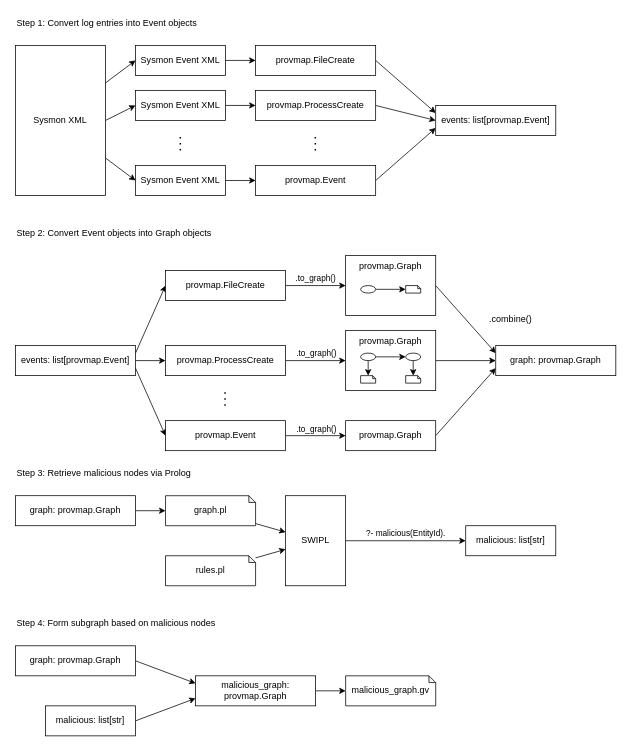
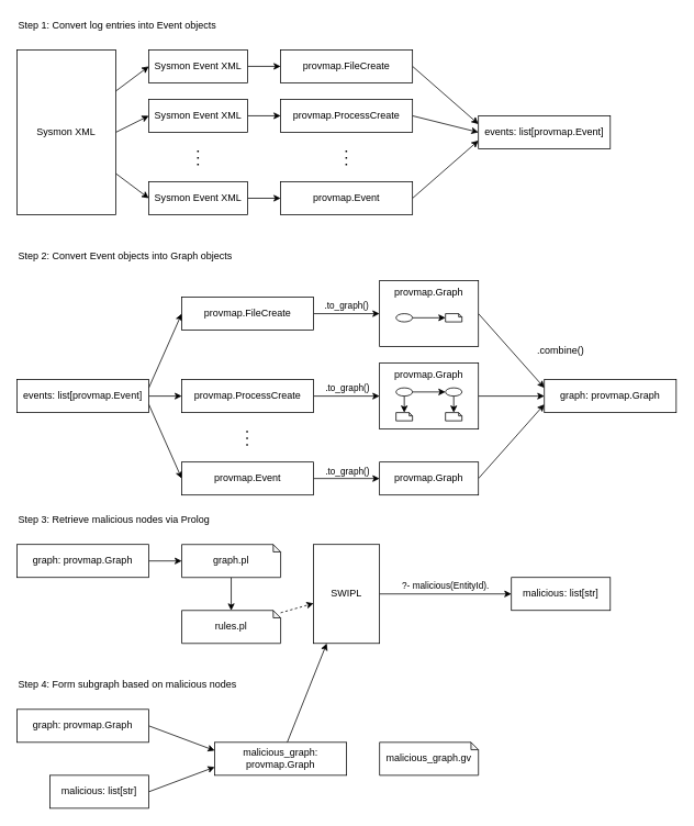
  <mxCell id="0" />
  <mxCell id="1" parent="0" />
  <mxCell id="2" value="Step 1: Convert log entries into Event objects" style="text;html=1;align=left;verticalAlign=middle;whiteSpace=wrap;rounded=0;" parent="1" vertex="1"><mxGeometry x="20" y="20" width="280" height="20" as="geometry" /></mxCell>
  <mxCell id="3" style="edgeStyle=none;html=1;exitX=1;exitY=0.5;exitDx=0;exitDy=0;entryX=0;entryY=0.5;entryDx=0;entryDy=0;" parent="1" source="5" target="9" edge="1"><mxGeometry relative="1" as="geometry" /></mxCell>
  <mxCell id="4" style="edgeStyle=none;html=1;exitX=1;exitY=0.75;exitDx=0;exitDy=0;entryX=0;entryY=0.5;entryDx=0;entryDy=0;" parent="1" source="5" target="11" edge="1"><mxGeometry relative="1" as="geometry" /></mxCell>
  <mxCell id="5" value="Sysmon XML" style="rounded=0;whiteSpace=wrap;html=1;" parent="1" vertex="1"><mxGeometry x="20" y="60" width="120" height="200" as="geometry" /></mxCell>
  <mxCell id="6" style="edgeStyle=none;html=1;exitX=1;exitY=0.5;exitDx=0;exitDy=0;entryX=0;entryY=0.5;entryDx=0;entryDy=0;" parent="1" source="7" target="14" edge="1"><mxGeometry relative="1" as="geometry" /></mxCell>
  <mxCell id="7" value="Sysmon Event XML" style="rounded=0;whiteSpace=wrap;html=1;" parent="1" vertex="1"><mxGeometry x="180" y="60" width="120" height="40" as="geometry" /></mxCell>
  <mxCell id="8" value="" style="edgeStyle=none;html=1;" parent="1" source="9" target="16" edge="1"><mxGeometry relative="1" as="geometry" /></mxCell>
  <mxCell id="9" value="Sysmon Event XML" style="rounded=0;whiteSpace=wrap;html=1;" parent="1" vertex="1"><mxGeometry x="180" y="120" width="120" height="40" as="geometry" /></mxCell>
  <mxCell id="10" value="" style="edgeStyle=none;html=1;" parent="1" source="11" target="18" edge="1"><mxGeometry relative="1" as="geometry" /></mxCell>
  <mxCell id="11" value="Sysmon Event XML" style="rounded=0;whiteSpace=wrap;html=1;" parent="1" vertex="1"><mxGeometry x="180" y="220" width="120" height="40" as="geometry" /></mxCell>
  <mxCell id="12" value="" style="endArrow=none;dashed=1;html=1;dashPattern=1 3;strokeWidth=2;" parent="1" edge="1"><mxGeometry width="50" height="50" relative="1" as="geometry"><mxPoint x="239.71" y="200" as="sourcePoint" /><mxPoint x="239.71" y="180" as="targetPoint" /></mxGeometry></mxCell>
  <mxCell id="13" style="edgeStyle=none;html=1;exitX=1;exitY=0.5;exitDx=0;exitDy=0;entryX=0;entryY=0.25;entryDx=0;entryDy=0;" parent="1" source="14" target="20" edge="1"><mxGeometry relative="1" as="geometry" /></mxCell>
  <mxCell id="14" value="provmap.FileCreate" style="rounded=0;whiteSpace=wrap;html=1;" parent="1" vertex="1"><mxGeometry x="340" y="60" width="160" height="40" as="geometry" /></mxCell>
  <mxCell id="15" style="edgeStyle=none;html=1;exitX=1;exitY=0.5;exitDx=0;exitDy=0;entryX=0;entryY=0.5;entryDx=0;entryDy=0;" parent="1" source="16" target="20" edge="1"><mxGeometry relative="1" as="geometry" /></mxCell>
  <mxCell id="16" value="provmap.ProcessCreate" style="rounded=0;whiteSpace=wrap;html=1;" parent="1" vertex="1"><mxGeometry x="340" y="120" width="160" height="40" as="geometry" /></mxCell>
  <mxCell id="17" style="edgeStyle=none;html=1;exitX=1;exitY=0.5;exitDx=0;exitDy=0;entryX=0;entryY=0.75;entryDx=0;entryDy=0;" parent="1" source="18" target="20" edge="1"><mxGeometry relative="1" as="geometry" /></mxCell>
  <mxCell id="18" value="provmap.Event" style="rounded=0;whiteSpace=wrap;html=1;" parent="1" vertex="1"><mxGeometry x="340" y="220" width="160" height="40" as="geometry" /></mxCell>
  <mxCell id="19" value="" style="endArrow=classic;html=1;entryX=0;entryY=0.5;entryDx=0;entryDy=0;exitX=1;exitY=0.25;exitDx=0;exitDy=0;" parent="1" source="5" target="7" edge="1"><mxGeometry width="50" height="50" relative="1" as="geometry"><mxPoint x="150" y="80" as="sourcePoint" /><mxPoint x="160" y="110" as="targetPoint" /></mxGeometry></mxCell>
  <mxCell id="20" value="events: list[provmap.Event]" style="rounded=0;whiteSpace=wrap;html=1;" parent="1" vertex="1"><mxGeometry x="580" y="140" width="160" height="40" as="geometry" /></mxCell>
  <mxCell id="21" style="edgeStyle=none;html=1;exitX=1;exitY=0.25;exitDx=0;exitDy=0;entryX=0;entryY=0.5;entryDx=0;entryDy=0;" parent="1" source="24" target="26" edge="1"><mxGeometry relative="1" as="geometry" /></mxCell>
  <mxCell id="22" style="edgeStyle=none;html=1;exitX=1;exitY=0.5;exitDx=0;exitDy=0;entryX=0;entryY=0.5;entryDx=0;entryDy=0;" parent="1" source="24" target="29" edge="1"><mxGeometry relative="1" as="geometry" /></mxCell>
  <mxCell id="23" style="edgeStyle=none;html=1;exitX=1;exitY=0.75;exitDx=0;exitDy=0;entryX=0;entryY=0.5;entryDx=0;entryDy=0;" parent="1" source="24" target="40" edge="1"><mxGeometry relative="1" as="geometry" /></mxCell>
  <mxCell id="24" value="events: list[provmap.Event]" style="rounded=0;whiteSpace=wrap;html=1;" parent="1" vertex="1"><mxGeometry x="20" y="460" width="160" height="40" as="geometry" /></mxCell>
  <mxCell id="25" value=".to_graph()" style="edgeStyle=none;html=1;exitX=1;exitY=0.5;exitDx=0;exitDy=0;entryX=0;entryY=0.5;entryDx=0;entryDy=0;" parent="1" source="26" target="32" edge="1"><mxGeometry y="10" relative="1" as="geometry"><mxPoint as="offset" /></mxGeometry></mxCell>
  <mxCell id="26" value="provmap.FileCreate" style="rounded=0;whiteSpace=wrap;html=1;" parent="1" vertex="1"><mxGeometry x="220" y="360" width="160" height="40" as="geometry" /></mxCell>
  <mxCell id="27" style="edgeStyle=none;html=1;exitX=1;exitY=0.5;exitDx=0;exitDy=0;entryX=0;entryY=0.5;entryDx=0;entryDy=0;" parent="1" source="29" target="34" edge="1"><mxGeometry relative="1" as="geometry" /></mxCell>
  <mxCell id="28" value="&lt;span style=&quot;color: rgb(0, 0, 0);&quot;&gt;.to_graph()&lt;/span&gt;" style="edgeLabel;html=1;align=center;verticalAlign=middle;resizable=0;points=[];" parent="27" vertex="1" connectable="0"><mxGeometry x="-0.043" y="2" relative="1" as="geometry"><mxPoint x="2" y="-8" as="offset" /></mxGeometry></mxCell>
  <mxCell id="29" value="provmap.ProcessCreate" style="rounded=0;whiteSpace=wrap;html=1;" parent="1" vertex="1"><mxGeometry x="220" y="460" width="160" height="40" as="geometry" /></mxCell>
  <mxCell id="30" value="" style="endArrow=none;dashed=1;html=1;dashPattern=1 3;strokeWidth=2;" parent="1" edge="1"><mxGeometry width="50" height="50" relative="1" as="geometry"><mxPoint x="419.66" y="200" as="sourcePoint" /><mxPoint x="419.66" y="180" as="targetPoint" /></mxGeometry></mxCell>
  <mxCell id="31" style="edgeStyle=none;html=1;exitX=1;exitY=0.5;exitDx=0;exitDy=0;entryX=0;entryY=0.25;entryDx=0;entryDy=0;" parent="1" source="32" target="48" edge="1"><mxGeometry relative="1" as="geometry" /></mxCell>
  <mxCell id="32" value="provmap.Graph" style="rounded=0;whiteSpace=wrap;html=1;verticalAlign=top;" parent="1" vertex="1"><mxGeometry x="460" y="340" width="120" height="80" as="geometry" /></mxCell>
  <mxCell id="33" value="" style="edgeStyle=none;html=1;" parent="1" source="34" target="48" edge="1"><mxGeometry relative="1" as="geometry" /></mxCell>
  <mxCell id="34" value="provmap.Graph" style="rounded=0;whiteSpace=wrap;html=1;verticalAlign=top;" parent="1" vertex="1"><mxGeometry x="460" y="440" width="120" height="80" as="geometry" /></mxCell>
  <mxCell id="35" style="edgeStyle=none;html=1;exitX=1;exitY=0.5;exitDx=0;exitDy=0;entryX=0;entryY=0.5;entryDx=0;entryDy=0;" parent="1" source="36" target="44" edge="1"><mxGeometry relative="1" as="geometry" /></mxCell>
  <mxCell id="36" value="" style="ellipse;whiteSpace=wrap;html=1;" parent="1" vertex="1"><mxGeometry x="480" y="470" width="20" height="10" as="geometry" /></mxCell>
  <mxCell id="37" value="" style="endArrow=none;dashed=1;html=1;dashPattern=1 3;strokeWidth=2;" parent="1" edge="1"><mxGeometry width="50" height="50" relative="1" as="geometry"><mxPoint x="299.31" y="540" as="sourcePoint" /><mxPoint x="299.31" y="520" as="targetPoint" /></mxGeometry></mxCell>
  <mxCell id="38" style="edgeStyle=none;html=1;exitX=1;exitY=0.5;exitDx=0;exitDy=0;entryX=0;entryY=0.5;entryDx=0;entryDy=0;" parent="1" source="40" target="42" edge="1"><mxGeometry relative="1" as="geometry" /></mxCell>
  <mxCell id="39" value="&lt;span style=&quot;color: rgb(0, 0, 0);&quot;&gt;.to_graph()&lt;/span&gt;" style="edgeLabel;html=1;align=center;verticalAlign=middle;resizable=0;points=[];" parent="38" vertex="1" connectable="0"><mxGeometry x="-0.008" y="1" relative="1" as="geometry"><mxPoint y="-9" as="offset" /></mxGeometry></mxCell>
  <mxCell id="40" value="provmap.Event" style="rounded=0;whiteSpace=wrap;html=1;" parent="1" vertex="1"><mxGeometry x="220" y="560" width="160" height="40" as="geometry" /></mxCell>
  <mxCell id="41" style="edgeStyle=none;html=1;exitX=1;exitY=0.5;exitDx=0;exitDy=0;entryX=0;entryY=0.75;entryDx=0;entryDy=0;" parent="1" source="42" target="48" edge="1"><mxGeometry relative="1" as="geometry" /></mxCell>
  <mxCell id="42" value="provmap.Graph" style="rounded=0;whiteSpace=wrap;html=1;verticalAlign=middle;" parent="1" vertex="1"><mxGeometry x="460" y="560" width="120" height="40" as="geometry" /></mxCell>
  <mxCell id="43" value="" style="shape=note;whiteSpace=wrap;html=1;backgroundOutline=1;darkOpacity=0.05;size=4;" parent="1" vertex="1"><mxGeometry x="480" y="500" width="20" height="10" as="geometry" /></mxCell>
  <mxCell id="44" value="" style="ellipse;whiteSpace=wrap;html=1;" parent="1" vertex="1"><mxGeometry x="540" y="470" width="20" height="10" as="geometry" /></mxCell>
  <mxCell id="45" value="" style="shape=note;whiteSpace=wrap;html=1;backgroundOutline=1;darkOpacity=0.05;size=4;" parent="1" vertex="1"><mxGeometry x="540" y="500" width="20" height="10" as="geometry" /></mxCell>
  <mxCell id="46" style="edgeStyle=none;html=1;exitX=0.5;exitY=1;exitDx=0;exitDy=0;entryX=0.5;entryY=0;entryDx=0;entryDy=0;entryPerimeter=0;" parent="1" source="36" target="43" edge="1"><mxGeometry relative="1" as="geometry" /></mxCell>
  <mxCell id="47" style="edgeStyle=none;html=1;exitX=0.5;exitY=1;exitDx=0;exitDy=0;entryX=0.5;entryY=0;entryDx=0;entryDy=0;entryPerimeter=0;" parent="1" source="44" target="45" edge="1"><mxGeometry relative="1" as="geometry" /></mxCell>
  <mxCell id="48" value="graph: provmap.Graph" style="rounded=0;whiteSpace=wrap;html=1;" parent="1" vertex="1"><mxGeometry x="660" y="460" width="160" height="40" as="geometry" /></mxCell>
  <mxCell id="49" value="Step 2: Convert Event objects into Graph objects" style="text;html=1;align=left;verticalAlign=middle;whiteSpace=wrap;rounded=0;" parent="1" vertex="1"><mxGeometry x="20" y="300" width="280" height="20" as="geometry" /></mxCell>
  <mxCell id="50" value="Step 3: Retrieve malicious nodes via Prolog" style="text;html=1;align=left;verticalAlign=middle;whiteSpace=wrap;rounded=0;" parent="1" vertex="1"><mxGeometry x="20" y="620" width="280" height="20" as="geometry" /></mxCell>
  <mxCell id="51" value="" style="edgeStyle=none;html=1;" parent="1" source="52" target="54" edge="1"><mxGeometry relative="1" as="geometry" /></mxCell>
  <mxCell id="52" value="graph: provmap.Graph" style="rounded=0;whiteSpace=wrap;html=1;" parent="1" vertex="1"><mxGeometry x="20" y="660" width="160" height="40" as="geometry" /></mxCell>
- <mxCell id="53" value="" style="edgeStyle=none;html=1;" parent="1" source="54" target="58" edge="1"><mxGeometry relative="1" as="geometry" /></mxCell>
+ <mxCell id="53" value="" style="edgeStyle=none;html=1;" parent="1" source="54" target="56" edge="1"><mxGeometry relative="1" as="geometry" /></mxCell>
  <mxCell id="54" value="graph.pl" style="shape=note;whiteSpace=wrap;html=1;backgroundOutline=1;darkOpacity=0.05;size=9;" parent="1" vertex="1"><mxGeometry x="220" y="660" width="120" height="40" as="geometry" /></mxCell>
- <mxCell id="55" value="" style="edgeStyle=none;html=1;" parent="1" source="56" target="58" edge="1"><mxGeometry relative="1" as="geometry" /></mxCell>
+ <mxCell id="55" value="" style="edgeStyle=none;html=1;dashed=1;" parent="1" source="56" target="58" edge="1"><mxGeometry relative="1" as="geometry" /></mxCell>
  <mxCell id="56" value="rules.pl" style="shape=note;whiteSpace=wrap;html=1;backgroundOutline=1;darkOpacity=0.05;size=9;" parent="1" vertex="1"><mxGeometry x="220" y="740" width="120" height="40" as="geometry" /></mxCell>
  <mxCell id="57" value="?- malicious(EntityId)." style="edgeStyle=none;html=1;" parent="1" source="58" target="59" edge="1"><mxGeometry y="10" relative="1" as="geometry"><mxPoint as="offset" /></mxGeometry></mxCell>
  <mxCell id="58" value="SWIPL" style="rounded=0;whiteSpace=wrap;html=1;" parent="1" vertex="1"><mxGeometry x="380" y="660" width="80" height="120" as="geometry" /></mxCell>
  <mxCell id="59" value="malicious: list[str]" style="rounded=0;whiteSpace=wrap;html=1;" parent="1" vertex="1"><mxGeometry x="620" y="700" width="120" height="40" as="geometry" /></mxCell>
  <mxCell id="60" value="Step 4: Form subgraph based on malicious nodes" style="text;html=1;align=left;verticalAlign=middle;whiteSpace=wrap;rounded=0;" parent="1" vertex="1"><mxGeometry x="20" y="820" width="280" height="20" as="geometry" /></mxCell>
  <mxCell id="61" style="edgeStyle=none;html=1;exitX=1;exitY=0.5;exitDx=0;exitDy=0;entryX=0;entryY=0.25;entryDx=0;entryDy=0;" parent="1" source="62" target="66" edge="1"><mxGeometry relative="1" as="geometry" /></mxCell>
  <mxCell id="62" value="graph: provmap.Graph" style="rounded=0;whiteSpace=wrap;html=1;" parent="1" vertex="1"><mxGeometry x="20" y="860" width="160" height="40" as="geometry" /></mxCell>
  <mxCell id="63" style="edgeStyle=none;html=1;exitX=1;exitY=0.5;exitDx=0;exitDy=0;entryX=0;entryY=0.75;entryDx=0;entryDy=0;" parent="1" source="64" target="66" edge="1"><mxGeometry relative="1" as="geometry" /></mxCell>
  <mxCell id="64" value="malicious: list[str]" style="rounded=0;whiteSpace=wrap;html=1;" parent="1" vertex="1"><mxGeometry x="60" y="940" width="120" height="40" as="geometry" /></mxCell>
- <mxCell id="65" value="" style="edgeStyle=none;html=1;" parent="1" source="66" target="67" edge="1"><mxGeometry relative="1" as="geometry" /></mxCell>
+ <mxCell id="65" value="" style="edgeStyle=none;html=1;" parent="1" source="66" target="58" edge="1"><mxGeometry relative="1" as="geometry" /></mxCell>
  <mxCell id="66" value="malicious_graph: provmap.Graph" style="rounded=0;whiteSpace=wrap;html=1;" parent="1" vertex="1"><mxGeometry x="260" y="900" width="160" height="40" as="geometry" /></mxCell>
  <mxCell id="67" value="malicious_graph.gv" style="shape=note;whiteSpace=wrap;html=1;backgroundOutline=1;darkOpacity=0.05;size=9;" parent="1" vertex="1"><mxGeometry x="460" y="900" width="120" height="40" as="geometry" /></mxCell>
  <mxCell id="68" style="edgeStyle=none;html=1;exitX=1;exitY=0.5;exitDx=0;exitDy=0;entryX=0;entryY=0.5;entryDx=0;entryDy=0;entryPerimeter=0;" parent="1" source="69" target="70" edge="1"><mxGeometry relative="1" as="geometry"><mxPoint x="540" y="385" as="targetPoint" /></mxGeometry></mxCell>
  <mxCell id="69" value="" style="ellipse;whiteSpace=wrap;html=1;" parent="1" vertex="1"><mxGeometry x="480" y="380" width="20" height="10" as="geometry" /></mxCell>
  <mxCell id="70" value="" style="shape=note;whiteSpace=wrap;html=1;backgroundOutline=1;darkOpacity=0.05;size=4;" parent="1" vertex="1"><mxGeometry x="540" y="380" width="20" height="10" as="geometry" /></mxCell>
  <mxCell id="71" value=".combine(&lt;span style=&quot;background-color: initial;&quot;&gt;)&lt;/span&gt;" style="text;html=1;align=center;verticalAlign=middle;whiteSpace=wrap;rounded=0;" vertex="1" parent="1"><mxGeometry x="600" y="410" width="160" height="30" as="geometry" /></mxCell>
